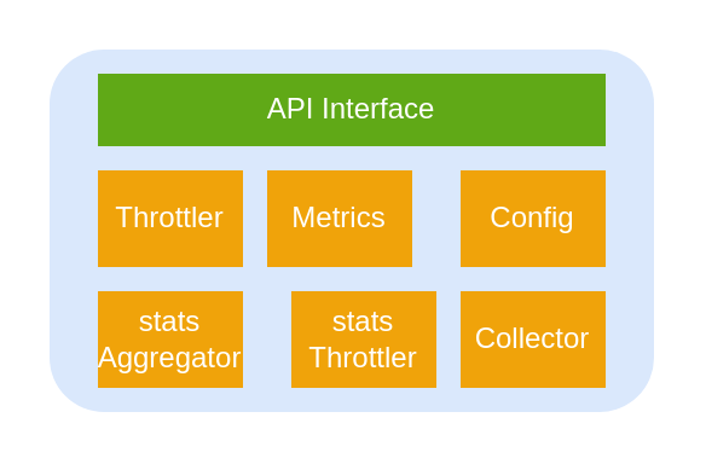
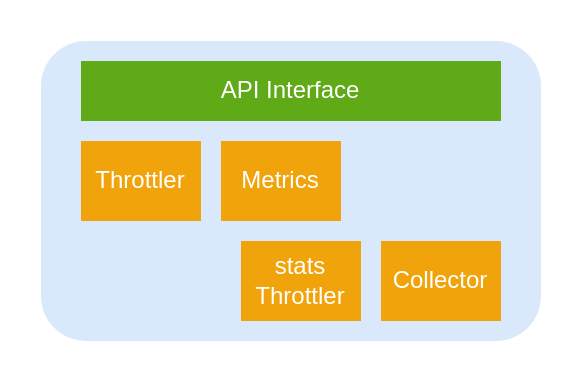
  <mxCell id="0" />
  <mxCell id="1" parent="0" />
  <mxCell id="2" value="" style="rounded=1;whiteSpace=wrap;html=1;fillColor=#dae8fc;strokeColor=none;" parent="1" vertex="1"><mxGeometry x="20" y="20" width="250" height="150" as="geometry" /></mxCell>
  <mxCell id="3" value="API Interface" style="rounded=0;whiteSpace=wrap;html=1;fillColor=#60a917;fontColor=#ffffff;strokeColor=none;" parent="1" vertex="1"><mxGeometry x="40" y="30" width="210" height="30" as="geometry" /></mxCell>
  <mxCell id="4" value="Throttler" style="rounded=0;whiteSpace=wrap;html=1;fillColor=#f0a30a;fontColor=#ffffff;strokeColor=none;" parent="1" vertex="1"><mxGeometry x="40" y="70" width="60" height="40" as="geometry" /></mxCell>
  <mxCell id="5" value="Metrics" style="rounded=0;whiteSpace=wrap;html=1;fillColor=#f0a30a;fontColor=#ffffff;strokeColor=none;" parent="1" vertex="1"><mxGeometry x="110" y="70" width="60" height="40" as="geometry" /></mxCell>
- <mxCell id="6" value="stats Aggregator" style="rounded=0;whiteSpace=wrap;html=1;fillColor=#f0a30a;fontColor=#ffffff;strokeColor=none;" parent="1" vertex="1"><mxGeometry x="40" y="120" width="60" height="40" as="geometry" /></mxCell>
- <mxCell id="7" value="Config" style="rounded=0;whiteSpace=wrap;html=1;fillColor=#f0a30a;fontColor=#ffffff;strokeColor=none;" parent="1" vertex="1"><mxGeometry x="190" y="70" width="60" height="40" as="geometry" /></mxCell>
  <mxCell id="8" value="Collector" style="rounded=0;whiteSpace=wrap;html=1;fillColor=#f0a30a;fontColor=#ffffff;strokeColor=none;" parent="1" vertex="1"><mxGeometry x="190" y="120" width="60" height="40" as="geometry" /></mxCell>
  <mxCell id="9" value="stats Throttler" style="rounded=0;whiteSpace=wrap;html=1;fillColor=#f0a30a;fontColor=#ffffff;strokeColor=none;" vertex="1" parent="1"><mxGeometry x="120" y="120" width="60" height="40" as="geometry" /></mxCell>
